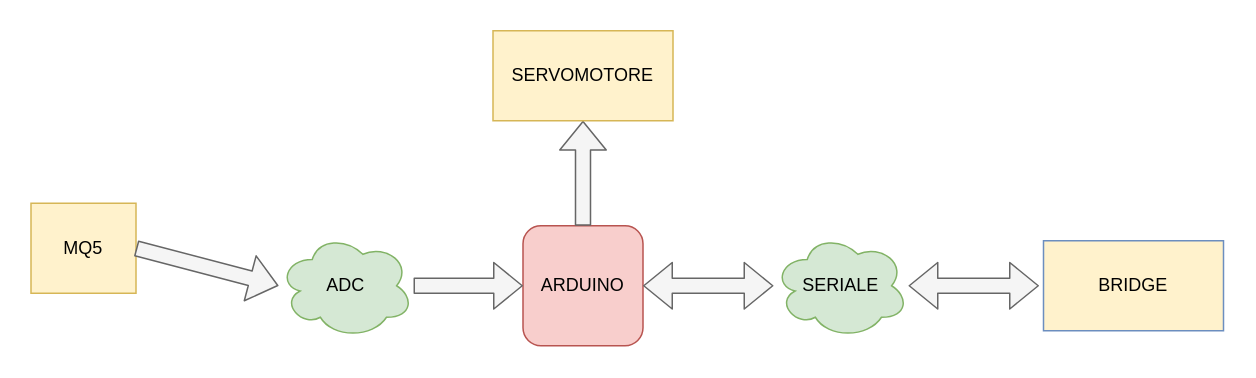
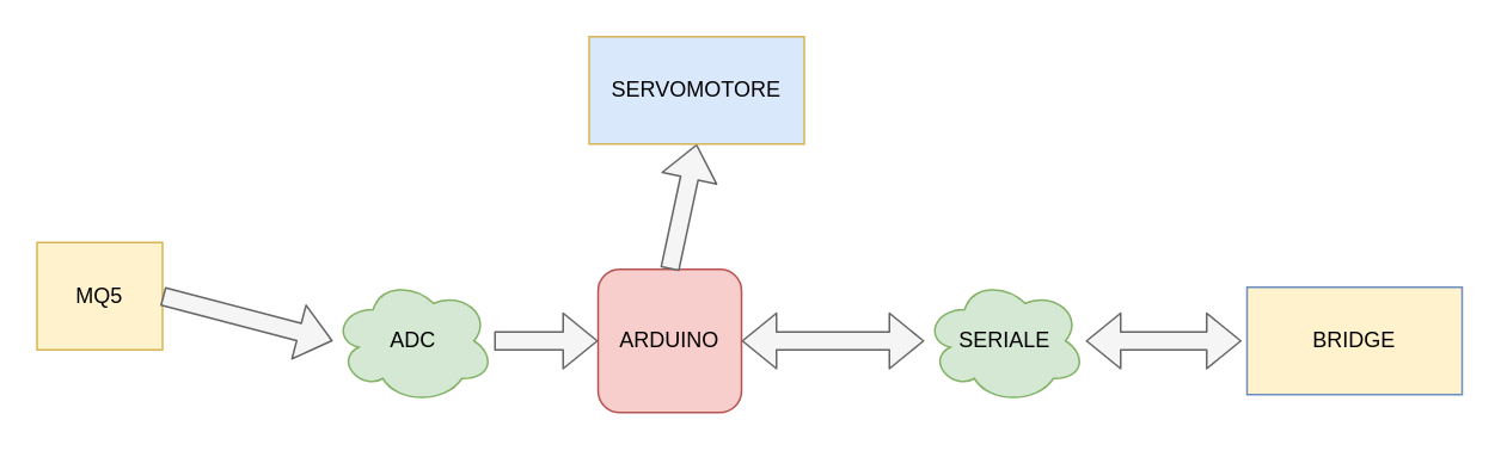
  <mxCell id="0" />
  <mxCell id="1" parent="0" />
- <mxCell id="2" value="ARDUINO" style="whiteSpace=wrap;html=1;aspect=fixed;fillColor=#f8cecc;strokeColor=#b85450;rounded=1;" vertex="1" parent="1"><mxGeometry x="348" y="150" width="80" height="80" as="geometry" /></mxCell>
+ <mxCell id="2" value="ARDUINO" style="whiteSpace=wrap;html=1;aspect=fixed;fillColor=#f8cecc;strokeColor=#b85450;rounded=1;" vertex="1" parent="1"><mxGeometry x="333" y="150" width="80" height="80" as="geometry" /></mxCell>
  <mxCell id="3" value="" style="shape=flexArrow;endArrow=classic;html=1;exitX=0.5;exitY=0;exitDx=0;exitDy=0;fillColor=#f5f5f5;strokeColor=#666666;" edge="1" parent="1" source="2"><mxGeometry width="50" height="50" relative="1" as="geometry"><mxPoint x="365" y="100" as="sourcePoint" /><mxPoint x="388" y="80" as="targetPoint" /></mxGeometry></mxCell>
- <mxCell id="4" value="SERVOMOTORE" style="rounded=0;whiteSpace=wrap;html=1;fillColor=#fff2cc;strokeColor=#d6b656;" vertex="1" parent="1"><mxGeometry x="328" y="20" width="120" height="60" as="geometry" /></mxCell>
+ <mxCell id="4" value="SERVOMOTORE" style="rounded=0;whiteSpace=wrap;html=1;fillColor=#dae8fc;strokeColor=#d6b656;" vertex="1" parent="1"><mxGeometry x="328" y="20" width="120" height="60" as="geometry" /></mxCell>
  <mxCell id="5" value="MQ5" style="rounded=0;whiteSpace=wrap;html=1;fillColor=#fff2cc;strokeColor=#d6b656;" vertex="1" parent="1"><mxGeometry x="20" y="135" width="70" height="60" as="geometry" /></mxCell>
  <mxCell id="6" value="ADC" style="ellipse;shape=cloud;whiteSpace=wrap;html=1;rounded=1;fillColor=#d5e8d4;strokeColor=#82b366;" vertex="1" parent="1"><mxGeometry x="185" y="155" width="90" height="70" as="geometry" /></mxCell>
  <mxCell id="7" value="" style="shape=flexArrow;endArrow=classic;html=1;exitX=1;exitY=0.5;exitDx=0;exitDy=0;fillColor=#f5f5f5;strokeColor=#666666;" edge="1" parent="1" source="5"><mxGeometry width="50" height="50" relative="1" as="geometry"><mxPoint x="125" y="110" as="sourcePoint" /><mxPoint x="185" y="190" as="targetPoint" /></mxGeometry></mxCell>
  <mxCell id="8" value="" style="shape=flexArrow;endArrow=classic;html=1;entryX=0;entryY=0.5;entryDx=0;entryDy=0;fillColor=#f5f5f5;strokeColor=#666666;" edge="1" parent="1" target="2"><mxGeometry width="50" height="50" relative="1" as="geometry"><mxPoint x="275" y="190" as="sourcePoint" /><mxPoint x="255" y="60" as="targetPoint" /></mxGeometry></mxCell>
  <mxCell id="9" value="" style="shape=flexArrow;endArrow=classic;startArrow=classic;html=1;exitX=1;exitY=0.5;exitDx=0;exitDy=0;fillColor=#f5f5f5;strokeColor=#666666;" edge="1" parent="1" source="2"><mxGeometry width="50" height="50" relative="1" as="geometry"><mxPoint x="545" y="210" as="sourcePoint" /><mxPoint x="515" y="190" as="targetPoint" /></mxGeometry></mxCell>
  <mxCell id="10" value="SERIALE" style="ellipse;shape=cloud;whiteSpace=wrap;html=1;rounded=1;fillColor=#d5e8d4;strokeColor=#82b366;" vertex="1" parent="1"><mxGeometry x="515" y="155" width="90" height="70" as="geometry" /></mxCell>
  <mxCell id="11" value="" style="shape=flexArrow;endArrow=classic;startArrow=classic;html=1;exitX=1;exitY=0.5;exitDx=0;exitDy=0;fillColor=#f5f5f5;strokeColor=#666666;" edge="1" parent="1"><mxGeometry width="50" height="50" relative="1" as="geometry"><mxPoint x="605" y="190" as="sourcePoint" /><mxPoint x="692" y="190" as="targetPoint" /></mxGeometry></mxCell>
  <mxCell id="12" value="BRIDGE" style="rounded=0;whiteSpace=wrap;html=1;fillColor=#fff2cc;strokeColor=#6c8ebf;" vertex="1" parent="1"><mxGeometry x="695" y="160" width="120" height="60" as="geometry" /></mxCell>
